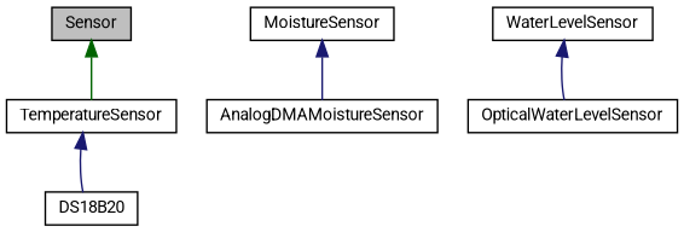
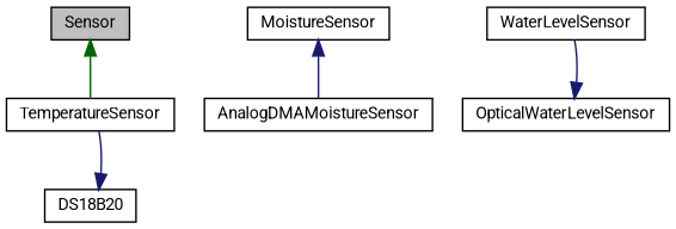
  digraph {
    fontname=Roboto
    node [color=black fillcolor=white fontname=Roboto fontsize=10 shape=record style=filled]
    edge [color=midnightblue dir=back fontname=Roboto fontsize=10 labelfontname=Helvetica labelfontsize=10 style=solid]
    n1 [fillcolor=grey75 fontcolor=black height=0.2 label=Sensor width=0.4]
    n2 [height=0.2 label=TemperatureSensor width=0.4]
    n3 [height=0.2 label=MoistureSensor width=0.4]
    n4 [height=0.2 label=AnalogDMAMoistureSensor width=0.4]
    n5 [height=0.2 label=DS18B20 width=0.4]
    n6 [height=0.2 label=WaterLevelSensor width=0.4]
    n7 [height=0.2 label=OpticalWaterLevelSensor width=0.4]
    n1 -> n2 [color=darkgreen]
-   n2 -> n5
+   n5 -> n2
    n3 -> n4
-   n6 -> n7
+   n7 -> n6
  }
